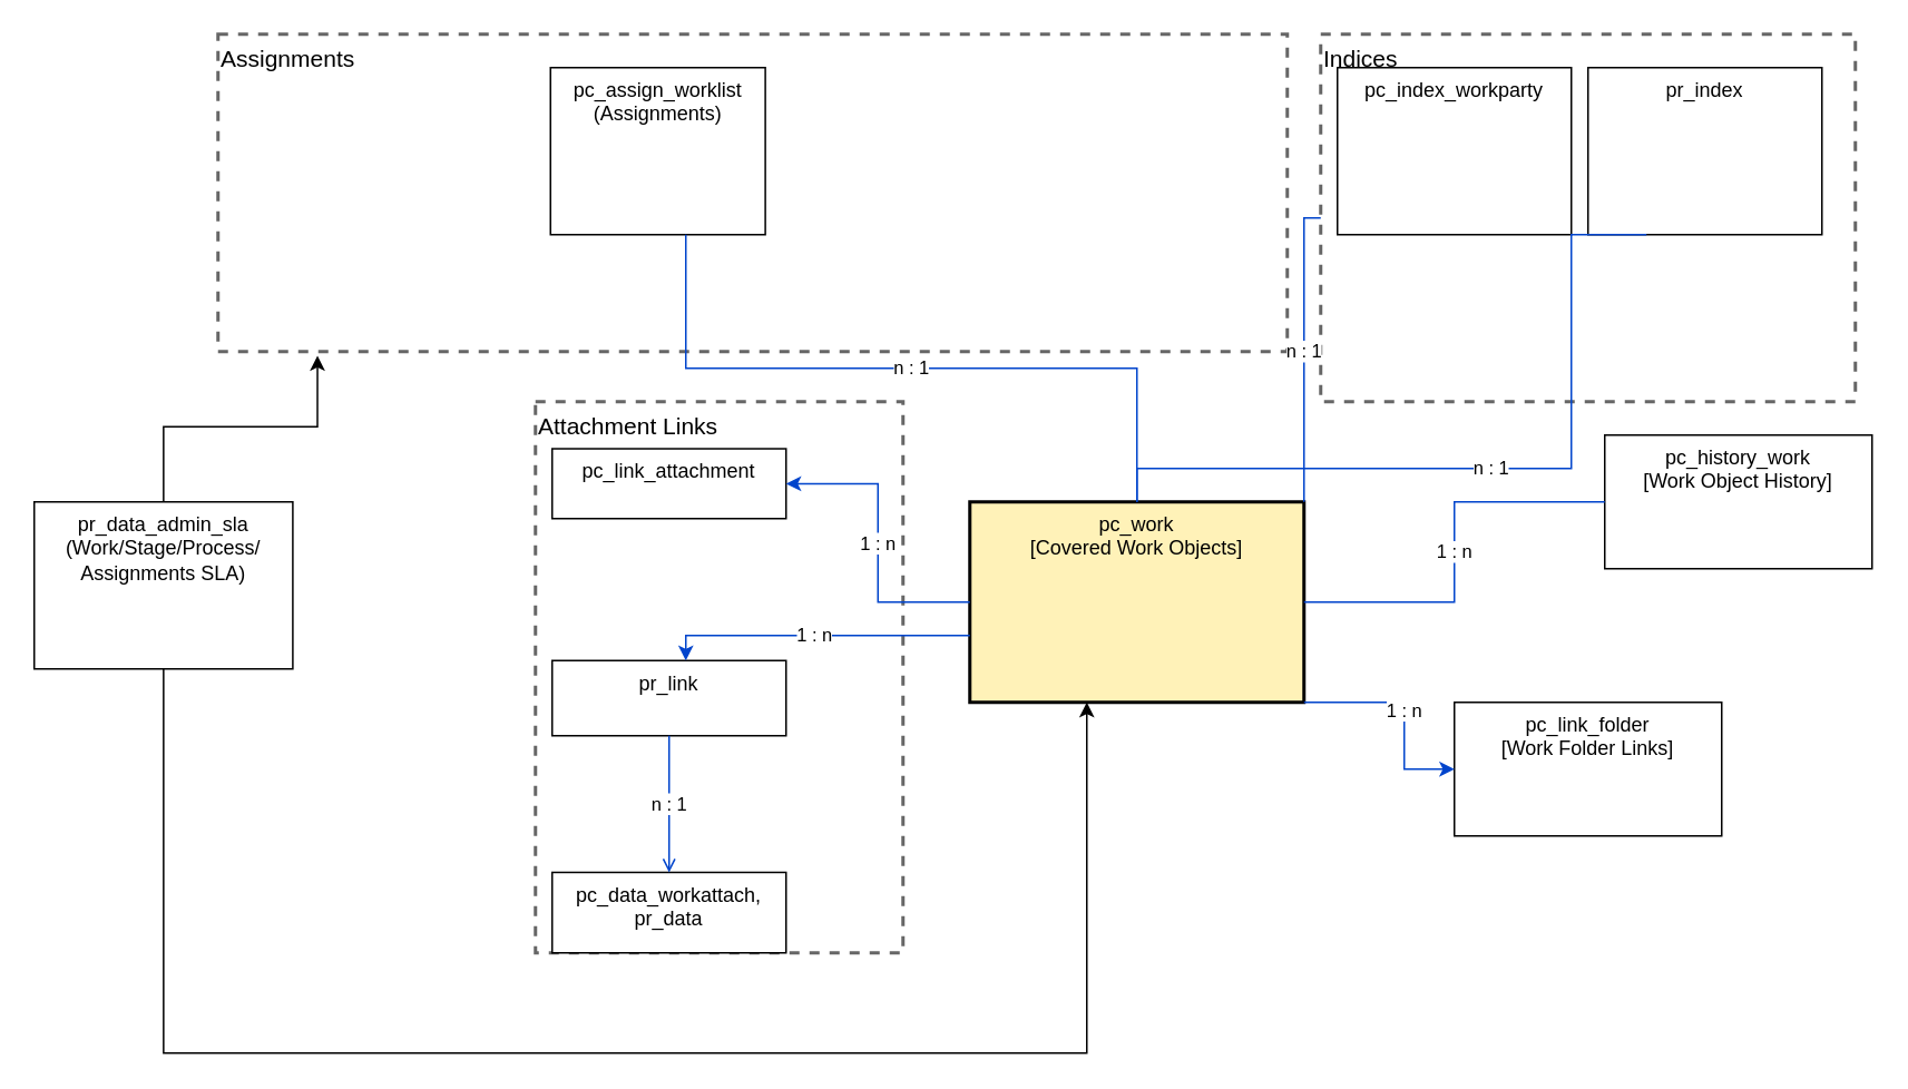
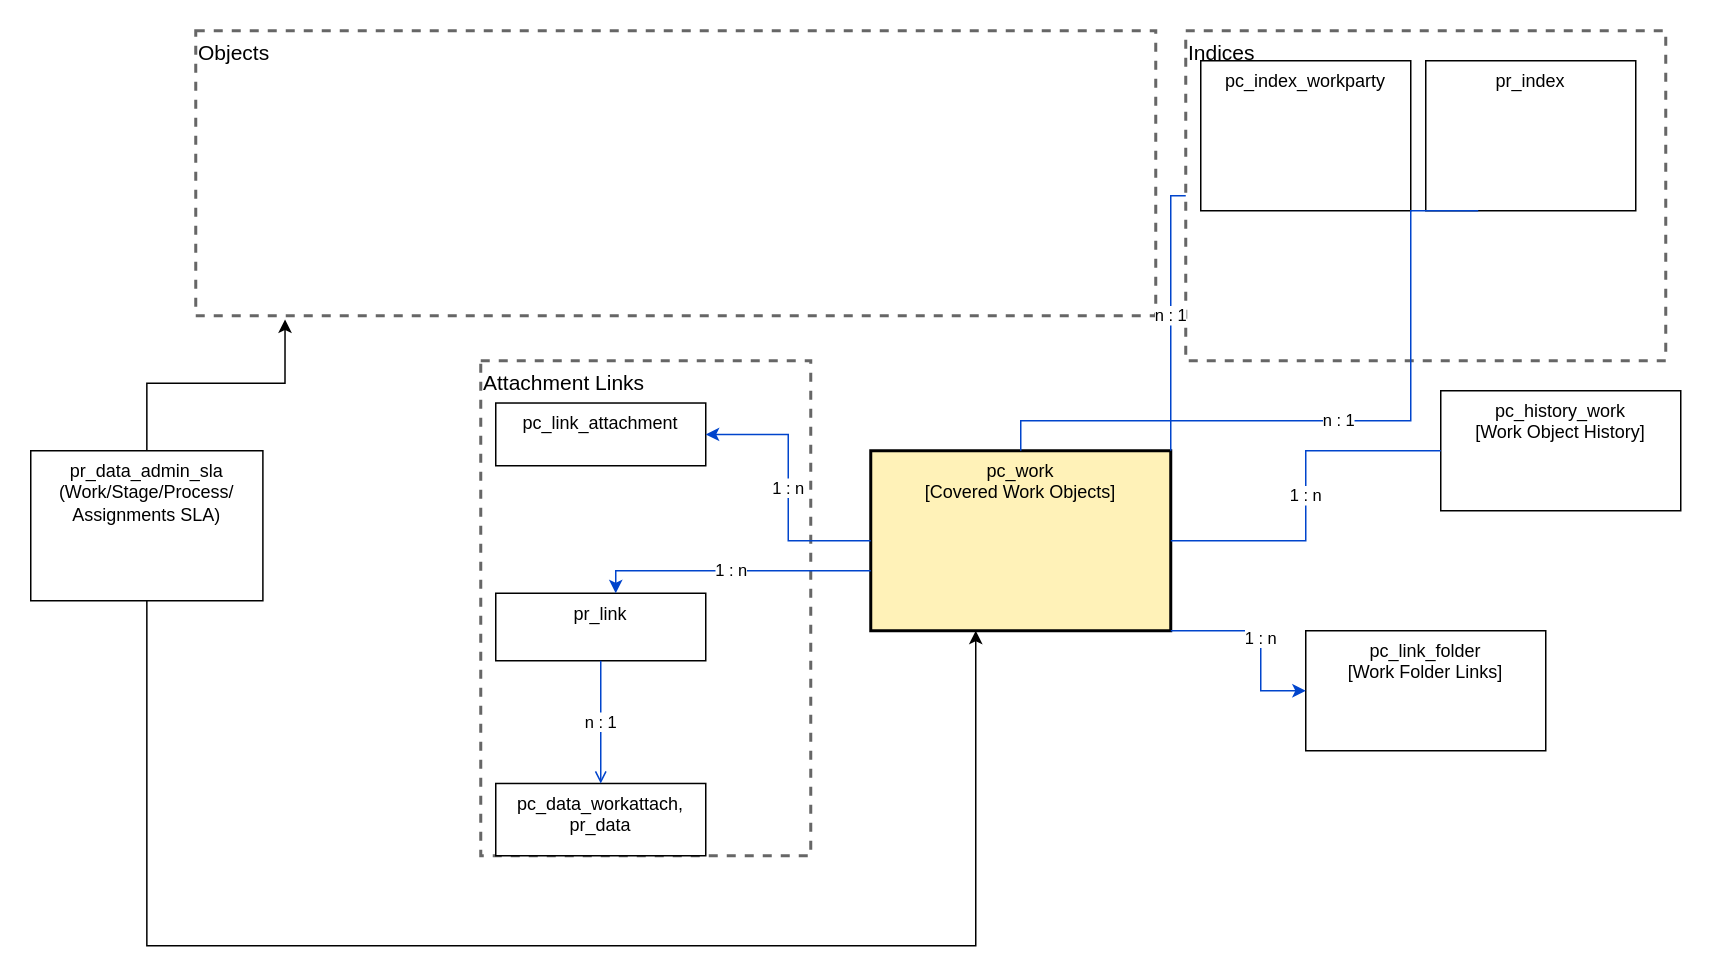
  <mxCell id="0" />
  <mxCell id="1" parent="0" />
- <mxCell id="2" value="Assignments" style="dashed=1;strokeWidth=2;strokeColor=#666666;fillColor=none;align=left;verticalAlign=top;fontSize=14;" vertex="1" parent="1"><mxGeometry x="130" y="20" width="640" height="190" as="geometry" /></mxCell>
- <mxCell id="3" value="pc_assign_worklist&#10;(Assignments)" style="shape=rectangle;whiteSpace=wrap;html=1;align=center;verticalAlign=top;" vertex="1" parent="2"><mxGeometry x="199" y="20" width="128.57" height="100" as="geometry" /></mxCell>
+ <mxCell id="2" value="Objects" style="dashed=1;strokeWidth=2;strokeColor=#666666;fillColor=none;align=left;verticalAlign=top;fontSize=14;" vertex="1" parent="1"><mxGeometry x="130" y="20" width="640" height="190" as="geometry" /></mxCell>
  <mxCell id="4" value="Indices" style="dashed=1;strokeWidth=2;strokeColor=#666666;fillColor=none;align=left;verticalAlign=top;fontSize=14;" vertex="1" parent="1"><mxGeometry x="790" y="20" width="320" height="220" as="geometry" /></mxCell>
  <mxCell id="5" value="pc_index_workparty" style="shape=rectangle;whiteSpace=wrap;html=1;align=center;verticalAlign=top;" vertex="1" parent="4"><mxGeometry x="10" y="20" width="140" height="100" as="geometry" /></mxCell>
  <mxCell id="6" value="pr_index" style="shape=rectangle;whiteSpace=wrap;html=1;align=center;verticalAlign=top;" vertex="1" parent="4"><mxGeometry x="160" y="20" width="140" height="100" as="geometry" /></mxCell>
  <mxCell id="7" value="pc_work&#10;[Covered Work Objects]" style="shape=rectangle;whiteSpace=wrap;html=1;align=center;verticalAlign=top;fillColor=#FFF2B8;strokeWidth=2;" vertex="1" parent="1"><mxGeometry x="580" y="300" width="200" height="120" as="geometry" /></mxCell>
  <mxCell id="8" value="pc_history_work&#10;[Work Object History]" style="shape=rectangle;whiteSpace=wrap;html=1;align=center;verticalAlign=top;" vertex="1" parent="1"><mxGeometry x="960" y="260" width="160" height="80" as="geometry" /></mxCell>
  <mxCell id="9" value="Attachment Links" style="dashed=1;strokeWidth=2;strokeColor=#666666;fillColor=none;align=left;verticalAlign=top;fontSize=14;" vertex="1" parent="1"><mxGeometry x="320" y="240" width="220" height="330" as="geometry" /></mxCell>
  <mxCell id="10" value="pc_link_attachment" style="shape=rectangle;whiteSpace=wrap;html=1;align=center;verticalAlign=top;" vertex="1" parent="9"><mxGeometry x="10" y="28.18" width="140" height="41.82" as="geometry" /></mxCell>
  <mxCell id="11" value="pr_link" style="shape=rectangle;whiteSpace=wrap;html=1;align=center;verticalAlign=top;" vertex="1" parent="9"><mxGeometry x="10" y="155" width="140" height="45" as="geometry" /></mxCell>
  <mxCell id="12" value="pc_data_workattach, pr_data" style="shape=rectangle;whiteSpace=wrap;html=1;align=center;verticalAlign=top;" vertex="1" parent="9"><mxGeometry x="10" y="281.82" width="140" height="48.18" as="geometry" /></mxCell>
  <mxCell id="13" value="pc_link_folder&#10;[Work Folder Links]" style="shape=rectangle;whiteSpace=wrap;html=1;align=center;verticalAlign=top;" vertex="1" parent="1"><mxGeometry x="870" y="420" width="160" height="80" as="geometry" /></mxCell>
- <mxCell id="14" value="n : 1" style="edgeStyle=orthogonalEdgeStyle;rounded=0;html=1;strokeColor=#0044cc;endArrow=none;" edge="1" parent="1" source="3" target="7"><mxGeometry relative="1" as="geometry"><Array as="points"><mxPoint x="410" y="220" /><mxPoint x="680" y="220" /></Array></mxGeometry></mxCell>
  <mxCell id="15" value="n : 1" style="edgeStyle=orthogonalEdgeStyle;rounded=0;html=1;strokeColor=#0044cc;endArrow=none;exitX=0.25;exitY=1;exitDx=0;exitDy=0;" edge="1" parent="1" source="6" target="7"><mxGeometry relative="1" as="geometry"><Array as="points"><mxPoint x="940" y="140" /><mxPoint x="940" y="280" /><mxPoint x="680" y="280" /></Array></mxGeometry></mxCell>
  <mxCell id="16" value="n : 1" style="edgeStyle=orthogonalEdgeStyle;rounded=0;html=1;strokeColor=#0044cc;endArrow=none;entryX=1;entryY=0;entryDx=0;entryDy=0;" edge="1" parent="1" source="4" target="7"><mxGeometry relative="1" as="geometry"><mxPoint x="1060" y="180" as="sourcePoint" /><mxPoint x="790" y="390" as="targetPoint" /></mxGeometry></mxCell>
  <mxCell id="17" value="1 : n" style="edgeStyle=orthogonalEdgeStyle;rounded=0;html=1;strokeColor=#0044cc;endArrow=none;" edge="1" parent="1" source="7" target="8"><mxGeometry relative="1" as="geometry" /></mxCell>
  <mxCell id="18" value="n : 1" style="edgeStyle=orthogonalEdgeStyle;rounded=0;html=1;strokeColor=#0044cc;endArrow=open;" edge="1" parent="1" source="11" target="12"><mxGeometry relative="1" as="geometry" /></mxCell>
  <mxCell id="19" value="1 : n" style="edgeStyle=orthogonalEdgeStyle;rounded=0;html=1;strokeColor=#0044cc;" edge="1" parent="1" source="7" target="10"><mxGeometry relative="1" as="geometry" /></mxCell>
  <mxCell id="20" value="1 : n" style="edgeStyle=orthogonalEdgeStyle;rounded=0;html=1;strokeColor=#0044cc;" edge="1" parent="1" source="7" target="11"><mxGeometry relative="1" as="geometry"><Array as="points"><mxPoint x="690" y="380" /><mxPoint x="410" y="380" /></Array></mxGeometry></mxCell>
  <mxCell id="21" value="1 : n" style="edgeStyle=orthogonalEdgeStyle;rounded=0;html=1;strokeColor=#0044cc;exitX=1;exitY=1;exitDx=0;exitDy=0;" edge="1" parent="1" source="7" target="13"><mxGeometry relative="1" as="geometry"><Array as="points"><mxPoint x="840" y="420" /><mxPoint x="840" y="460" /></Array></mxGeometry></mxCell>
  <mxCell id="22" style="edgeStyle=orthogonalEdgeStyle;rounded=0;orthogonalLoop=1;jettySize=auto;html=1;" edge="1" parent="1" source="23" target="7"><mxGeometry relative="1" as="geometry"><mxPoint x="150" y="590" as="targetPoint" /><Array as="points"><mxPoint x="97" y="630" /><mxPoint x="650" y="630" /></Array></mxGeometry></mxCell>
  <mxCell id="23" value="pr_data_admin_sla&lt;br&gt;(Work/Stage/Process/ Assignments SLA)" style="shape=rectangle;whiteSpace=wrap;html=1;align=center;verticalAlign=top;" vertex="1" parent="1"><mxGeometry x="20" y="300" width="154.76" height="100" as="geometry" /></mxCell>
  <mxCell id="24" style="edgeStyle=orthogonalEdgeStyle;rounded=0;orthogonalLoop=1;jettySize=auto;html=1;entryX=0.093;entryY=1.013;entryDx=0;entryDy=0;entryPerimeter=0;" edge="1" parent="1" source="23" target="2"><mxGeometry relative="1" as="geometry" /></mxCell>
